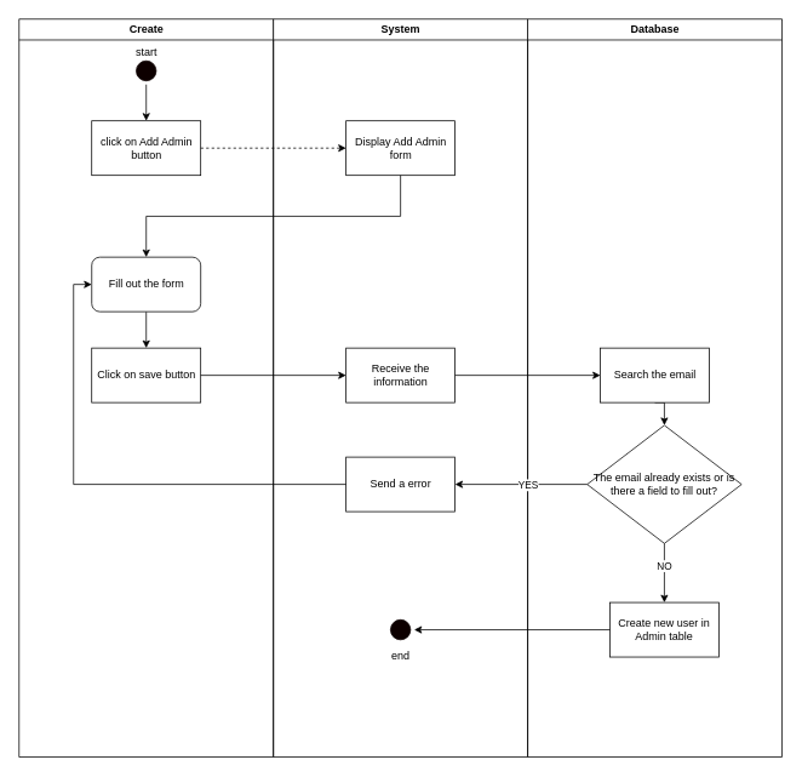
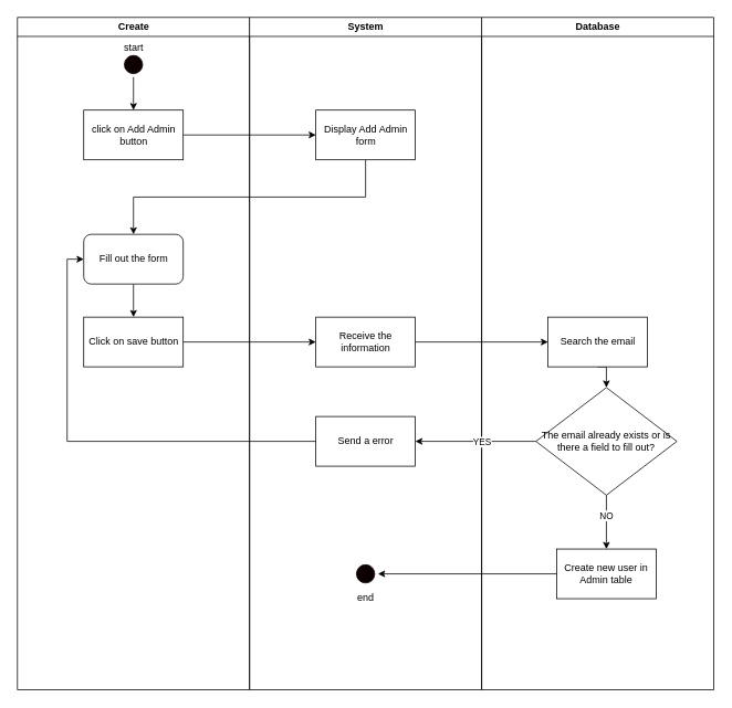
  <mxCell id="0" />
  <mxCell id="1" parent="0" />
  <mxCell id="2" value="Create" style="swimlane;whiteSpace=wrap" vertex="1" parent="1"><mxGeometry x="20.5" y="20" width="280" height="812" as="geometry" /></mxCell>
  <mxCell id="3" value="" style="edgeStyle=orthogonalEdgeStyle;rounded=0;orthogonalLoop=1;jettySize=auto;html=1;" edge="1" parent="2" source="4" target="6"><mxGeometry relative="1" as="geometry" /></mxCell>
  <mxCell id="4" value="" style="ellipse;shape=startState;fillColor=#0D0000;strokeColor=#0D0000;" vertex="1" parent="2"><mxGeometry x="125" y="42" width="30" height="30" as="geometry" /></mxCell>
  <mxCell id="5" value="start" style="text;html=1;strokeColor=none;fillColor=none;align=center;verticalAlign=middle;whiteSpace=wrap;rounded=0;" vertex="1" parent="2"><mxGeometry x="110" y="22" width="60" height="30" as="geometry" /></mxCell>
  <mxCell id="6" value="click on Add Admin button" style="rounded=0;whiteSpace=wrap;html=1;" vertex="1" parent="2"><mxGeometry x="80" y="112" width="120" height="60" as="geometry" /></mxCell>
  <mxCell id="7" style="edgeStyle=orthogonalEdgeStyle;rounded=0;orthogonalLoop=1;jettySize=auto;html=1;exitX=0.5;exitY=1;exitDx=0;exitDy=0;entryX=0.5;entryY=0;entryDx=0;entryDy=0;" edge="1" parent="2" source="8" target="9"><mxGeometry relative="1" as="geometry" /></mxCell>
  <mxCell id="8" value="Fill out the form" style="whiteSpace=wrap;html=1;rounded=1;" vertex="1" parent="2"><mxGeometry x="80" y="262" width="120" height="60" as="geometry" /></mxCell>
  <mxCell id="9" value="Click on save button" style="rounded=0;whiteSpace=wrap;html=1;" vertex="1" parent="2"><mxGeometry x="80" y="362" width="120" height="60" as="geometry" /></mxCell>
  <mxCell id="10" value="System" style="swimlane;whiteSpace=wrap" vertex="1" parent="1"><mxGeometry x="300.5" y="20" width="280" height="812" as="geometry" /></mxCell>
  <mxCell id="11" value="Display Add Admin form" style="rounded=0;whiteSpace=wrap;html=1;" vertex="1" parent="10"><mxGeometry x="80" y="112" width="120" height="60" as="geometry" /></mxCell>
  <mxCell id="12" value="end" style="text;html=1;strokeColor=none;fillColor=none;align=center;verticalAlign=middle;whiteSpace=wrap;rounded=0;" vertex="1" parent="10"><mxGeometry x="110" y="686" width="60" height="30" as="geometry" /></mxCell>
  <mxCell id="13" value="" style="ellipse;shape=startState;fillColor=#0D0000;strokeColor=#0D0000;" vertex="1" parent="10"><mxGeometry x="125" y="657" width="30" height="30" as="geometry" /></mxCell>
  <mxCell id="14" value="Receive the information" style="rounded=0;whiteSpace=wrap;html=1;" vertex="1" parent="10"><mxGeometry x="80" y="362" width="120" height="60" as="geometry" /></mxCell>
  <mxCell id="15" value="Send a error" style="rounded=0;whiteSpace=wrap;html=1;" vertex="1" parent="10"><mxGeometry x="80" y="482" width="120" height="60" as="geometry" /></mxCell>
- <mxCell id="16" style="edgeStyle=orthogonalEdgeStyle;rounded=0;orthogonalLoop=1;jettySize=auto;html=1;dashed=1;" edge="1" parent="1" source="6" target="11"><mxGeometry relative="1" as="geometry" /></mxCell>
+ <mxCell id="16" style="edgeStyle=orthogonalEdgeStyle;rounded=0;orthogonalLoop=1;jettySize=auto;html=1;" edge="1" parent="1" source="6" target="11"><mxGeometry relative="1" as="geometry" /></mxCell>
  <mxCell id="17" value="Database" style="swimlane;whiteSpace=wrap" vertex="1" parent="1"><mxGeometry x="580.5" y="20" width="280" height="812" as="geometry" /></mxCell>
  <mxCell id="18" style="edgeStyle=orthogonalEdgeStyle;rounded=0;orthogonalLoop=1;jettySize=auto;html=1;exitX=0.5;exitY=1;exitDx=0;exitDy=0;entryX=0.5;entryY=0;entryDx=0;entryDy=0;" edge="1" parent="17" source="19" target="22"><mxGeometry relative="1" as="geometry" /></mxCell>
  <mxCell id="19" value="Search the email" style="rounded=0;whiteSpace=wrap;html=1;" vertex="1" parent="17"><mxGeometry x="80" y="362" width="120" height="60" as="geometry" /></mxCell>
  <mxCell id="20" style="edgeStyle=orthogonalEdgeStyle;rounded=0;orthogonalLoop=1;jettySize=auto;html=1;exitX=0.5;exitY=1;exitDx=0;exitDy=0;entryX=0.5;entryY=0;entryDx=0;entryDy=0;" edge="1" parent="17" source="22" target="23"><mxGeometry relative="1" as="geometry" /></mxCell>
  <mxCell id="21" value="NO" style="edgeLabel;html=1;align=center;verticalAlign=middle;resizable=0;points=[];" connectable="0" vertex="1" parent="20"><mxGeometry x="-0.269" y="-1" relative="1" as="geometry"><mxPoint as="offset" /></mxGeometry></mxCell>
  <mxCell id="22" value="The email already exists or is there a field to fill out?" style="rhombus;whiteSpace=wrap;html=1;" vertex="1" parent="17"><mxGeometry x="65.5" y="447" width="170" height="130" as="geometry" /></mxCell>
  <mxCell id="23" value="Create new user in Admin table" style="rounded=0;whiteSpace=wrap;html=1;" vertex="1" parent="17"><mxGeometry x="90.5" y="642" width="120" height="60" as="geometry" /></mxCell>
  <mxCell id="24" style="edgeStyle=orthogonalEdgeStyle;rounded=0;orthogonalLoop=1;jettySize=auto;html=1;exitX=1;exitY=0.5;exitDx=0;exitDy=0;entryX=0;entryY=0.5;entryDx=0;entryDy=0;" edge="1" parent="1" source="9" target="14"><mxGeometry relative="1" as="geometry" /></mxCell>
  <mxCell id="25" style="edgeStyle=orthogonalEdgeStyle;rounded=0;orthogonalLoop=1;jettySize=auto;html=1;exitX=1;exitY=0.5;exitDx=0;exitDy=0;entryX=0;entryY=0.5;entryDx=0;entryDy=0;" edge="1" parent="1" source="14" target="19"><mxGeometry relative="1" as="geometry" /></mxCell>
  <mxCell id="26" style="edgeStyle=orthogonalEdgeStyle;rounded=0;orthogonalLoop=1;jettySize=auto;html=1;exitX=0.5;exitY=1;exitDx=0;exitDy=0;entryX=0.5;entryY=0;entryDx=0;entryDy=0;" edge="1" parent="1" source="11" target="8"><mxGeometry relative="1" as="geometry" /></mxCell>
  <mxCell id="27" style="edgeStyle=orthogonalEdgeStyle;rounded=0;orthogonalLoop=1;jettySize=auto;html=1;exitX=0;exitY=0.5;exitDx=0;exitDy=0;entryX=0;entryY=0.5;entryDx=0;entryDy=0;" edge="1" parent="1" source="15" target="8"><mxGeometry relative="1" as="geometry" /></mxCell>
  <mxCell id="28" style="edgeStyle=orthogonalEdgeStyle;rounded=0;orthogonalLoop=1;jettySize=auto;html=1;exitX=0;exitY=0.5;exitDx=0;exitDy=0;entryX=1;entryY=0.5;entryDx=0;entryDy=0;" edge="1" parent="1" source="22" target="15"><mxGeometry relative="1" as="geometry" /></mxCell>
  <mxCell id="29" value="YES" style="edgeLabel;html=1;align=center;verticalAlign=middle;resizable=0;points=[];" connectable="0" vertex="1" parent="28"><mxGeometry x="-0.097" relative="1" as="geometry"><mxPoint as="offset" /></mxGeometry></mxCell>
  <mxCell id="30" style="edgeStyle=orthogonalEdgeStyle;rounded=0;orthogonalLoop=1;jettySize=auto;html=1;exitX=0;exitY=0.5;exitDx=0;exitDy=0;entryX=1;entryY=0.5;entryDx=0;entryDy=0;" edge="1" parent="1" source="23" target="13"><mxGeometry relative="1" as="geometry"><mxPoint x="476" y="692" as="targetPoint" /></mxGeometry></mxCell>
